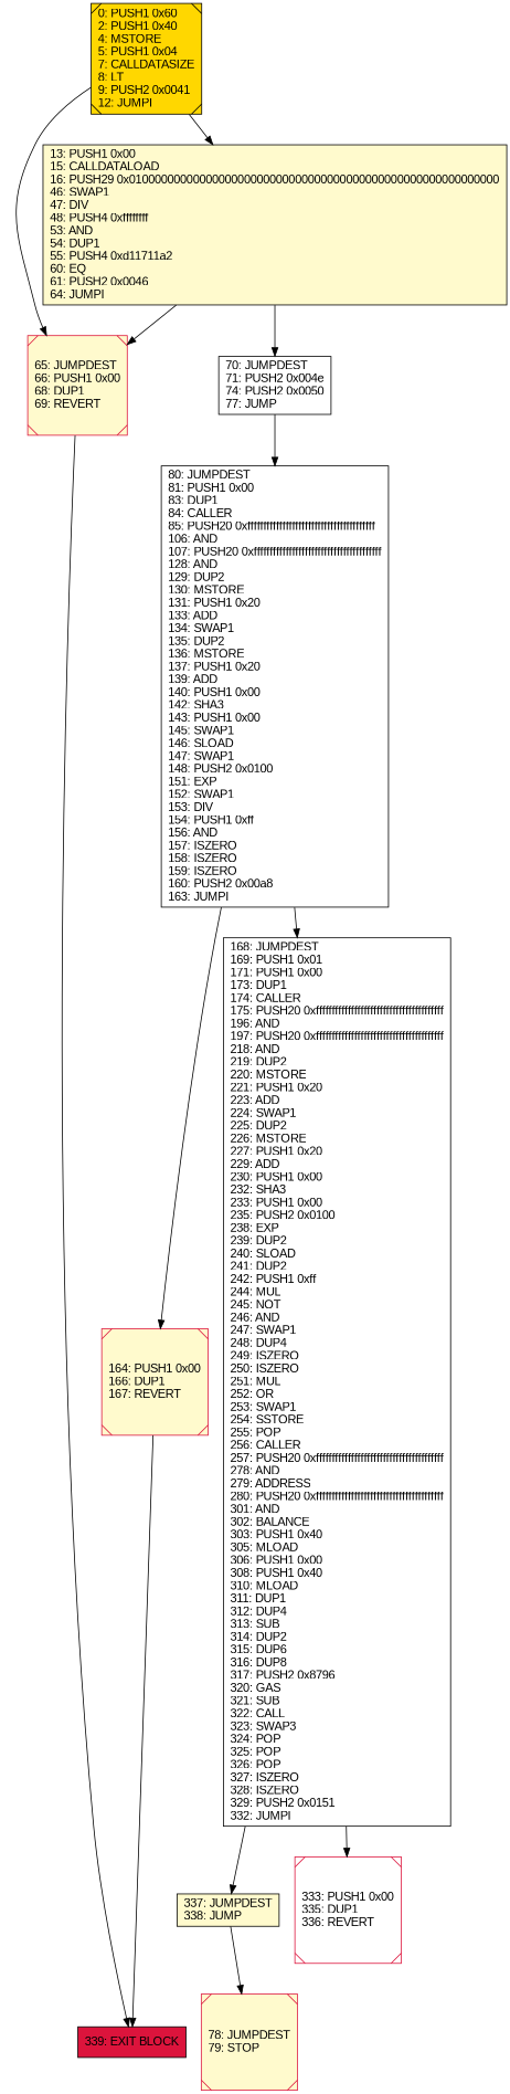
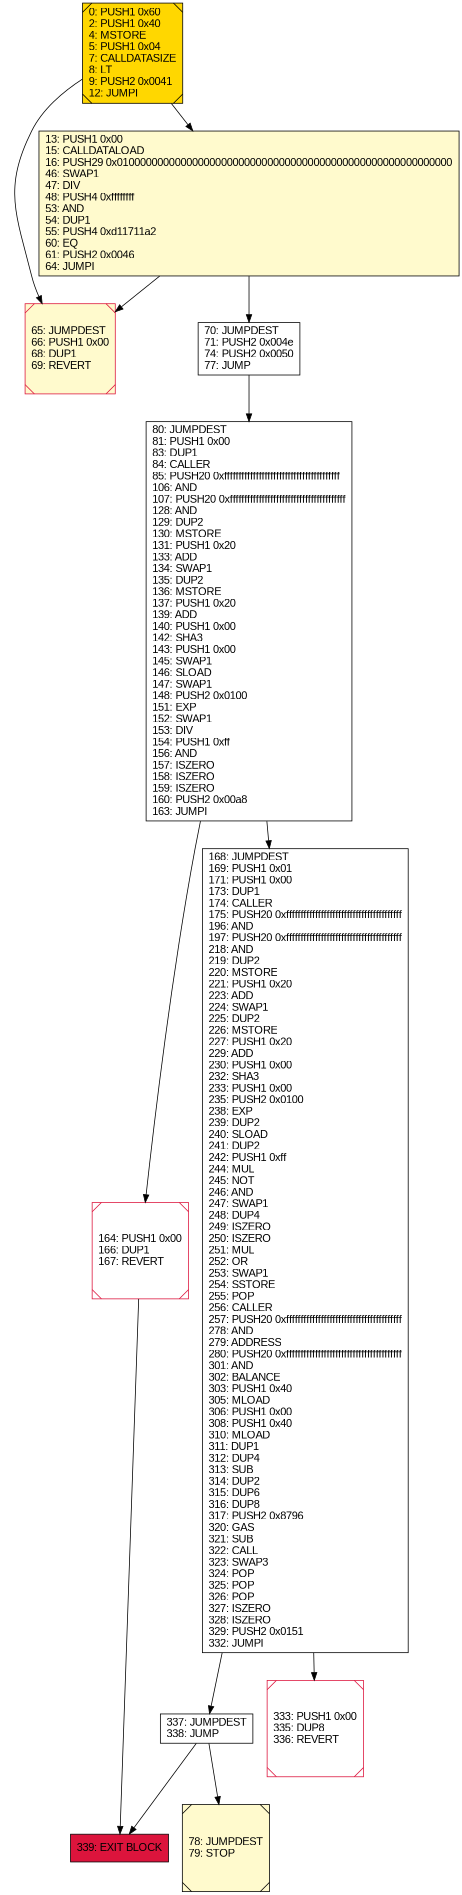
  digraph {
    rankdir=UD
    node [color=black fillcolor=white fontcolor=black fontname=arial shape=box style=filled]
    n1 [label="80: JUMPDEST\l81: PUSH1 0x00\l83: DUP1\l84: CALLER\l85: PUSH20 0xffffffffffffffffffffffffffffffffffffffff\l106: AND\l107: PUSH20 0xffffffffffffffffffffffffffffffffffffffff\l128: AND\l129: DUP2\l130: MSTORE\l131: PUSH1 0x20\l133: ADD\l134: SWAP1\l135: DUP2\l136: MSTORE\l137: PUSH1 0x20\l139: ADD\l140: PUSH1 0x00\l142: SHA3\l143: PUSH1 0x00\l145: SWAP1\l146: SLOAD\l147: SWAP1\l148: PUSH2 0x0100\l151: EXP\l152: SWAP1\l153: DIV\l154: PUSH1 0xff\l156: AND\l157: ISZERO\l158: ISZERO\l159: ISZERO\l160: PUSH2 0x00a8\l163: JUMPI\l"]
-   n2 [color=crimson fillcolor=lemonchiffon label="164: PUSH1 0x00\l166: DUP1\l167: REVERT\l" shape=Msquare]
+   n2 [color=crimson label="164: PUSH1 0x00\l166: DUP1\l167: REVERT\l" shape=Msquare]
    n3 [label="168: JUMPDEST\l169: PUSH1 0x01\l171: PUSH1 0x00\l173: DUP1\l174: CALLER\l175: PUSH20 0xffffffffffffffffffffffffffffffffffffffff\l196: AND\l197: PUSH20 0xffffffffffffffffffffffffffffffffffffffff\l218: AND\l219: DUP2\l220: MSTORE\l221: PUSH1 0x20\l223: ADD\l224: SWAP1\l225: DUP2\l226: MSTORE\l227: PUSH1 0x20\l229: ADD\l230: PUSH1 0x00\l232: SHA3\l233: PUSH1 0x00\l235: PUSH2 0x0100\l238: EXP\l239: DUP2\l240: SLOAD\l241: DUP2\l242: PUSH1 0xff\l244: MUL\l245: NOT\l246: AND\l247: SWAP1\l248: DUP4\l249: ISZERO\l250: ISZERO\l251: MUL\l252: OR\l253: SWAP1\l254: SSTORE\l255: POP\l256: CALLER\l257: PUSH20 0xffffffffffffffffffffffffffffffffffffffff\l278: AND\l279: ADDRESS\l280: PUSH20 0xffffffffffffffffffffffffffffffffffffffff\l301: AND\l302: BALANCE\l303: PUSH1 0x40\l305: MLOAD\l306: PUSH1 0x00\l308: PUSH1 0x40\l310: MLOAD\l311: DUP1\l312: DUP4\l313: SUB\l314: DUP2\l315: DUP6\l316: DUP8\l317: PUSH2 0x8796\l320: GAS\l321: SUB\l322: CALL\l323: SWAP3\l324: POP\l325: POP\l326: POP\l327: ISZERO\l328: ISZERO\l329: PUSH2 0x0151\l332: JUMPI\l"]
    n4 [fillcolor=crimson label="339: EXIT BLOCK\l"]
-   n5 [fillcolor=lemonchiffon label="337: JUMPDEST\l338: JUMP\l"]
-   n6 [color=crimson label="333: PUSH1 0x00\l335: DUP1\l336: REVERT\l" shape=Msquare]
+   n5 [label="337: JUMPDEST\l338: JUMP\l"]
+   n6 [color=crimson label="333: PUSH1 0x00\l335: DUP8\l336: REVERT\l" shape=Msquare]
    n7 [color=crimson fillcolor=lemonchiffon label="65: JUMPDEST\l66: PUSH1 0x00\l68: DUP1\l69: REVERT\l" shape=Msquare]
    n8 [fillcolor=gold label="0: PUSH1 0x60\l2: PUSH1 0x40\l4: MSTORE\l5: PUSH1 0x04\l7: CALLDATASIZE\l8: LT\l9: PUSH2 0x0041\l12: JUMPI\l" shape=Msquare]
    n9 [fillcolor=lemonchiffon label="13: PUSH1 0x00\l15: CALLDATALOAD\l16: PUSH29 0x0100000000000000000000000000000000000000000000000000000000\l46: SWAP1\l47: DIV\l48: PUSH4 0xffffffff\l53: AND\l54: DUP1\l55: PUSH4 0xd11711a2\l60: EQ\l61: PUSH2 0x0046\l64: JUMPI\l"]
    n10 [label="70: JUMPDEST\l71: PUSH2 0x004e\l74: PUSH2 0x0050\l77: JUMP\l"]
-   n11 [color=crimson fillcolor=lemonchiffon label="78: JUMPDEST\l79: STOP\l" shape=Msquare]
+   n11 [fillcolor=lemonchiffon label="78: JUMPDEST\l79: STOP\l" shape=Msquare]
    n1 -> n2
    n1 -> n3
    n2 -> n4
    n3 -> n5
    n3 -> n6
    n5 -> n11
-   n7 -> n4
+   n5 -> n4
    n8 -> n7
    n8 -> n9
    n9 -> n7
    n9 -> n10
    n10 -> n1
  }
